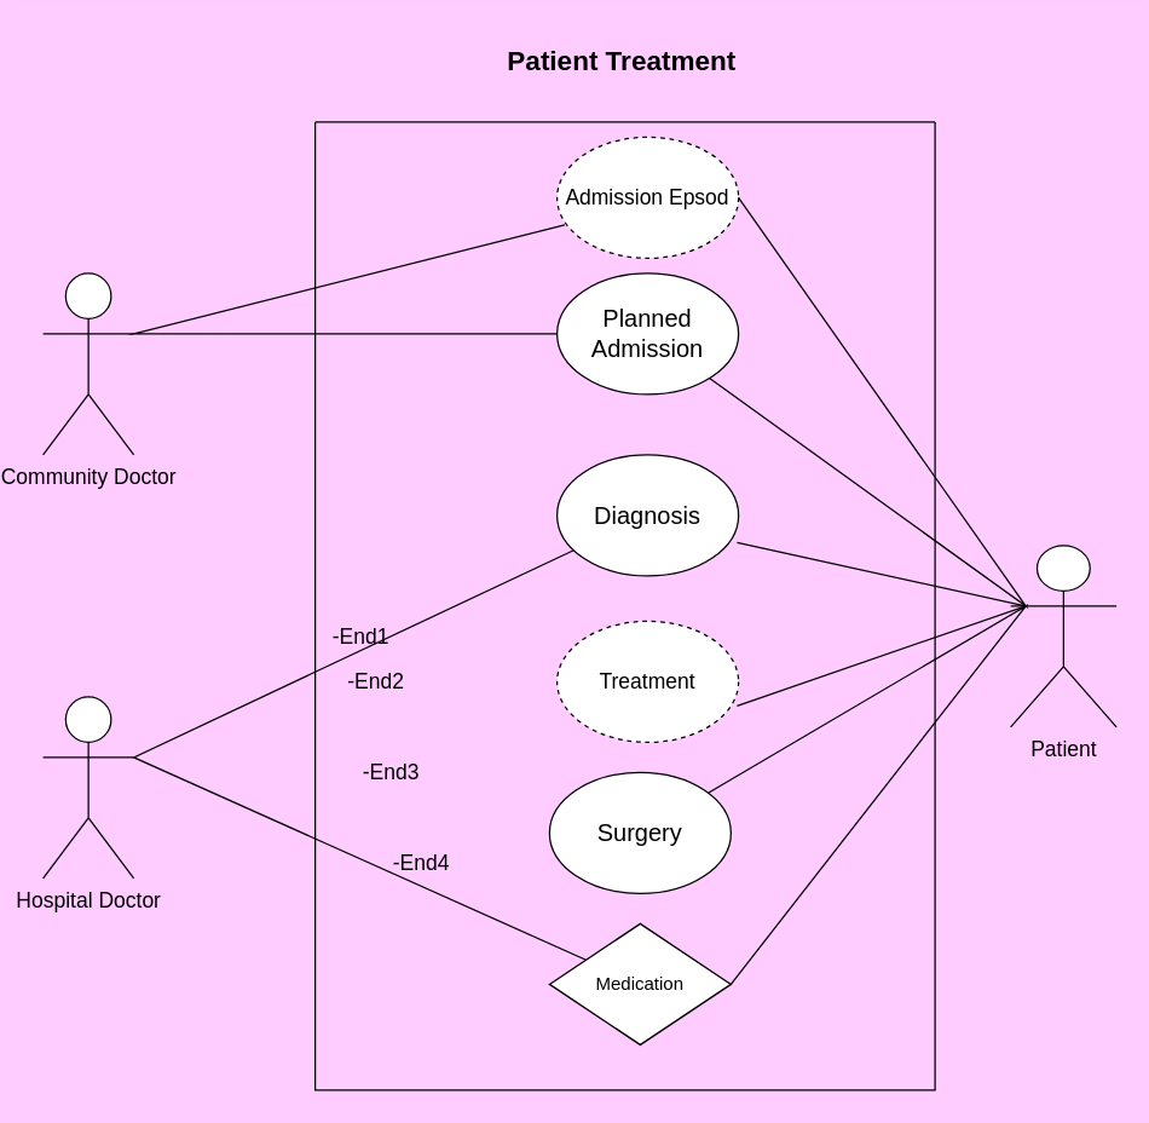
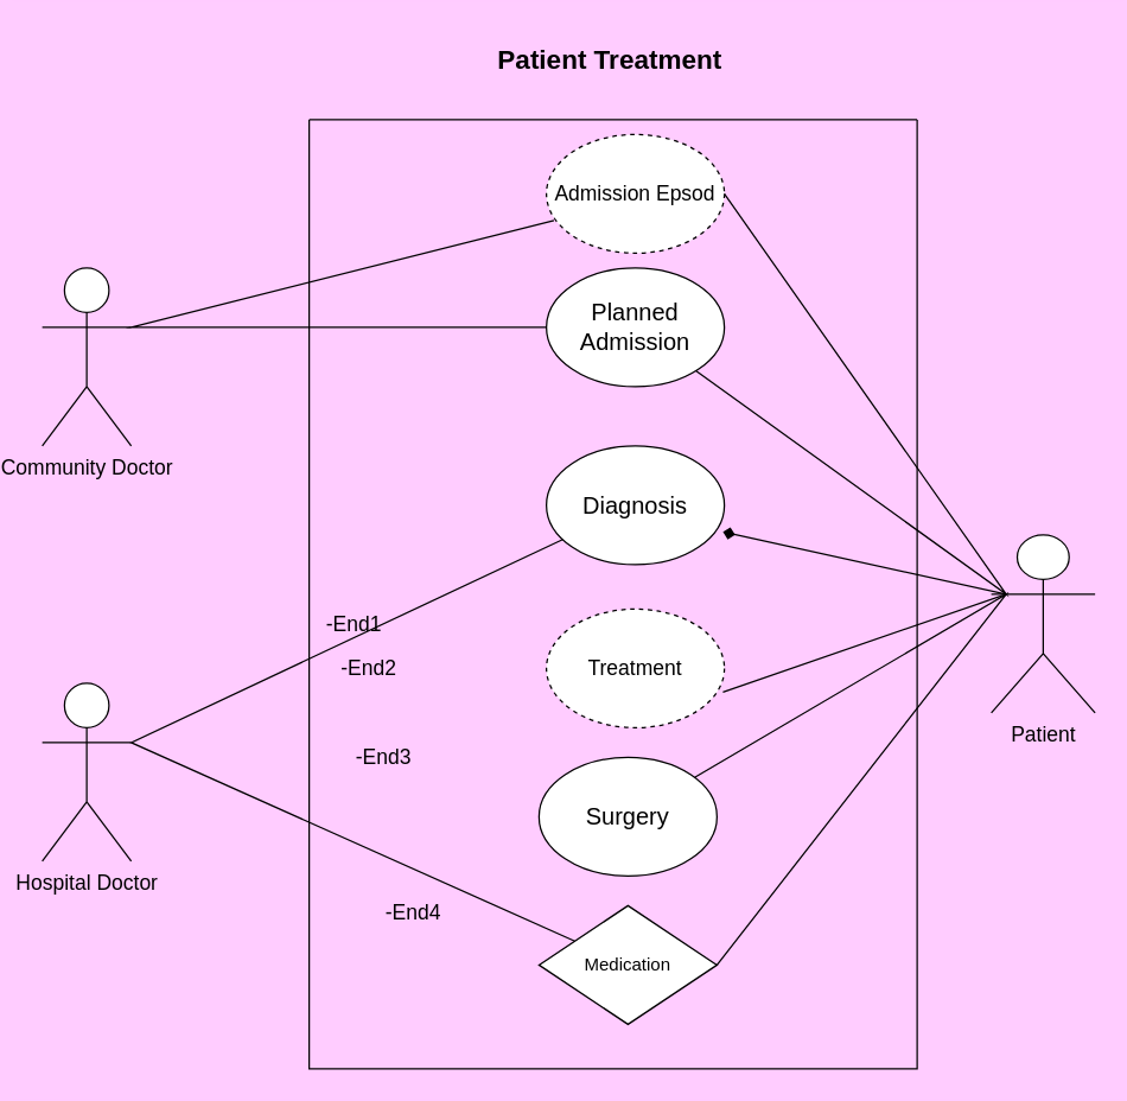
  <mxCell id="0" />
  <mxCell id="1" parent="0" />
  <mxCell id="2" value="" style="swimlane;startSize=0;" parent="1" vertex="1"><mxGeometry x="200" y="80" width="410" height="640" as="geometry" /></mxCell>
  <mxCell id="3" value="&lt;font style=&quot;font-size: 14px;&quot;&gt;Admission &lt;/font&gt;&lt;font style=&quot;font-size: 14px;&quot;&gt;Epsod&lt;/font&gt;" style="ellipse;whiteSpace=wrap;html=1;dashed=1;" parent="2" vertex="1"><mxGeometry x="160" y="10" width="120" height="80" as="geometry" /></mxCell>
  <mxCell id="4" value="Medication" style="rhombus;whiteSpace=wrap;html=1;" parent="2" vertex="1"><mxGeometry x="155" y="530" width="120" height="80" as="geometry" /></mxCell>
  <mxCell id="5" value="&lt;font size=&quot;3&quot;&gt;Surgery&lt;/font&gt;" style="ellipse;whiteSpace=wrap;html=1;" parent="2" vertex="1"><mxGeometry x="155" y="430" width="120" height="80" as="geometry" /></mxCell>
  <mxCell id="6" value="&lt;font size=&quot;3&quot;&gt;Planned Admission&lt;/font&gt;" style="ellipse;whiteSpace=wrap;html=1;" parent="2" vertex="1"><mxGeometry x="160" y="100" width="120" height="80" as="geometry" /></mxCell>
  <mxCell id="7" value="&lt;font size=&quot;3&quot;&gt;Diagnosis&lt;/font&gt;" style="ellipse;whiteSpace=wrap;html=1;" parent="2" vertex="1"><mxGeometry x="160" y="220" width="120" height="80" as="geometry" /></mxCell>
  <mxCell id="8" value="&lt;font style=&quot;font-size: 14px;&quot;&gt;Treatment&lt;/font&gt;" style="ellipse;whiteSpace=wrap;html=1;dashed=1;" parent="2" vertex="1"><mxGeometry x="160" y="330" width="120" height="80" as="geometry" /></mxCell>
  <mxCell id="9" value="" style="endArrow=none;html=1;rounded=0;entryX=0.042;entryY=0.725;entryDx=0;entryDy=0;entryPerimeter=0;" parent="2" source="6" target="3" edge="1"><mxGeometry width="50" height="50" relative="1" as="geometry"><mxPoint x="100" y="400" as="sourcePoint" /><mxPoint x="150" y="350" as="targetPoint" /><Array as="points"><mxPoint x="-120" y="140" /></Array></mxGeometry></mxCell>
  <mxCell id="10" value="" style="endArrow=none;html=1;rounded=0;" parent="2" source="4" target="7" edge="1"><mxGeometry width="50" height="50" relative="1" as="geometry"><mxPoint x="100" y="400" as="sourcePoint" /><mxPoint x="150" y="350" as="targetPoint" /><Array as="points"><mxPoint x="-120" y="420" /></Array></mxGeometry></mxCell>
  <mxCell id="11" value="" style="endArrow=none;html=1;rounded=0;fontSize=14;entryX=1;entryY=0.5;entryDx=0;entryDy=0;" parent="2" source="6" target="3" edge="1"><mxGeometry width="50" height="50" relative="1" as="geometry"><mxPoint x="100" y="380" as="sourcePoint" /><mxPoint x="150" y="330" as="targetPoint" /><Array as="points"><mxPoint x="470" y="320" /></Array></mxGeometry></mxCell>
- <mxCell id="12" value="" style="endArrow=none;html=1;rounded=0;fontSize=14;entryX=0.992;entryY=0.725;entryDx=0;entryDy=0;entryPerimeter=0;exitX=0.992;exitY=0.7;exitDx=0;exitDy=0;exitPerimeter=0;" parent="2" source="8" target="7" edge="1"><mxGeometry width="50" height="50" relative="1" as="geometry"><mxPoint x="100" y="380" as="sourcePoint" /><mxPoint x="150" y="330" as="targetPoint" /><Array as="points"><mxPoint x="470" y="320" /></Array></mxGeometry></mxCell>
+ <mxCell id="12" value="" style="endArrow=diamond;html=1;rounded=0;fontSize=14;entryX=0.992;entryY=0.725;entryDx=0;entryDy=0;entryPerimeter=0;exitX=0.992;exitY=0.7;exitDx=0;exitDy=0;exitPerimeter=0;" parent="2" source="8" target="7" edge="1"><mxGeometry width="50" height="50" relative="1" as="geometry"><mxPoint x="100" y="380" as="sourcePoint" /><mxPoint x="150" y="330" as="targetPoint" /><Array as="points"><mxPoint x="470" y="320" /></Array></mxGeometry></mxCell>
  <mxCell id="13" value="" style="endArrow=none;html=1;rounded=0;fontSize=14;exitX=1;exitY=0.5;exitDx=0;exitDy=0;" parent="2" source="4" target="5" edge="1"><mxGeometry width="50" height="50" relative="1" as="geometry"><mxPoint x="100" y="380" as="sourcePoint" /><mxPoint x="150" y="330" as="targetPoint" /><Array as="points"><mxPoint x="470" y="320" /></Array></mxGeometry></mxCell>
  <mxCell id="14" value="&lt;font style=&quot;font-size: 14px;&quot;&gt;Community Doctor&lt;/font&gt;" style="shape=umlActor;verticalLabelPosition=bottom;verticalAlign=top;html=1;outlineConnect=0;" parent="1" vertex="1"><mxGeometry x="20" y="180" width="60" height="120" as="geometry" /></mxCell>
  <mxCell id="15" value="&lt;font style=&quot;font-size: 14px;&quot;&gt;Patient&lt;/font&gt;" style="shape=umlActor;verticalLabelPosition=bottom;verticalAlign=top;html=1;outlineConnect=0;" parent="1" vertex="1"><mxGeometry x="660" y="360" width="70" height="120" as="geometry" /></mxCell>
  <mxCell id="16" value="&lt;font style=&quot;font-size: 14px;&quot;&gt;Hospital Doctor&lt;/font&gt;" style="shape=umlActor;verticalLabelPosition=bottom;verticalAlign=top;html=1;outlineConnect=0;" parent="1" vertex="1"><mxGeometry x="20" y="460" width="60" height="120" as="geometry" /></mxCell>
- <mxCell id="17" value="-End4" style="text;html=1;align=center;verticalAlign=middle;resizable=0;points=[];autosize=1;strokeColor=none;fillColor=none;fontSize=14;" parent="1" vertex="1"><mxGeometry x="240" y="555" width="60" height="30" as="geometry" /></mxCell>
+ <mxCell id="17" value="-End4" style="text;html=1;align=center;verticalAlign=middle;resizable=0;points=[];autosize=1;strokeColor=none;fillColor=none;fontSize=14;" parent="1" vertex="1"><mxGeometry x="240" y="600" width="60" height="30" as="geometry" /></mxCell>
  <mxCell id="18" value="-End3" style="text;html=1;align=center;verticalAlign=middle;resizable=0;points=[];autosize=1;strokeColor=none;fillColor=none;fontSize=14;" parent="1" vertex="1"><mxGeometry x="220" y="495" width="60" height="30" as="geometry" /></mxCell>
  <mxCell id="19" value="-End2" style="text;html=1;align=center;verticalAlign=middle;resizable=0;points=[];autosize=1;strokeColor=none;fillColor=none;fontSize=14;" parent="1" vertex="1"><mxGeometry x="210" y="435" width="60" height="30" as="geometry" /></mxCell>
  <mxCell id="20" value="-End1" style="text;html=1;align=center;verticalAlign=middle;resizable=0;points=[];autosize=1;strokeColor=none;fillColor=none;fontSize=14;" parent="1" vertex="1"><mxGeometry x="200" y="405" width="60" height="30" as="geometry" /></mxCell>
  <mxCell id="21" value="&lt;font style=&quot;font-size: 18px;&quot;&gt;&lt;b&gt;Patient Treatment&amp;nbsp;&lt;/b&gt;&lt;/font&gt;" style="text;html=1;align=center;verticalAlign=middle;resizable=0;points=[];autosize=1;strokeColor=none;fillColor=none;fontSize=14;" parent="1" vertex="1"><mxGeometry x="315" y="20" width="180" height="40" as="geometry" /></mxCell>
